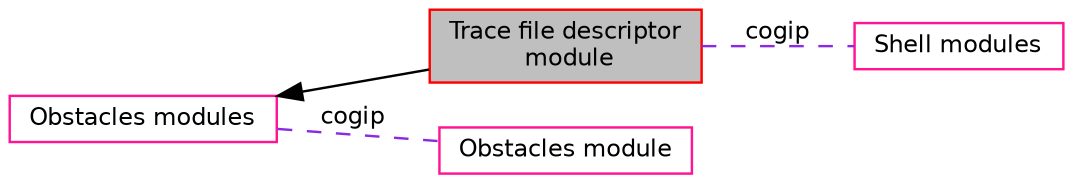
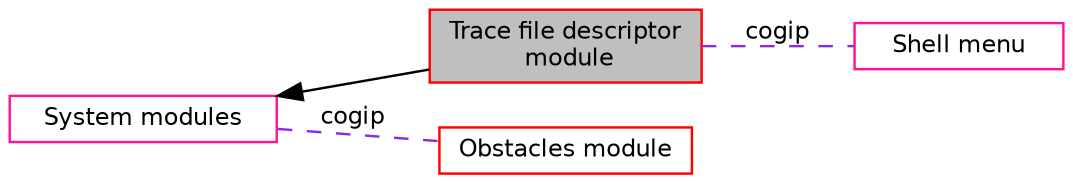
  digraph {
    rankdir=LR
    node [color=deeppink fontname=Helvetica fontsize=10 shape=box]
    edge [dir=none fontname=Helvetica fontsize=10 labelfontname=Helvetica labelfontsize=10 shape=plaintext style=dashed color=blueviolet]
-   n1 [height=0.2 label="Obstacles modules" width=0.4]
+   n1 [height=0.2 label="System modules" width=0.4]
    n2 [color=red fillcolor=grey75 fontcolor=black height=0.2 label="Trace file descriptor\l module" style=filled width=0.4]
-   n3 [height=0.2 label="Obstacles module" width=0.4]
-   n4 [height=0.2 label="Shell modules" width=0.4]
+   n3 [color=red height=0.2 label="Obstacles module" width=0.4]
+   n4 [height=0.2 label="Shell menu" width=0.4]
    n1 -> n2 [dir=back style=solid color=""]
    n1 -> n3 [label=cogip]
    n2 -> n4 [label=cogip]
  }
